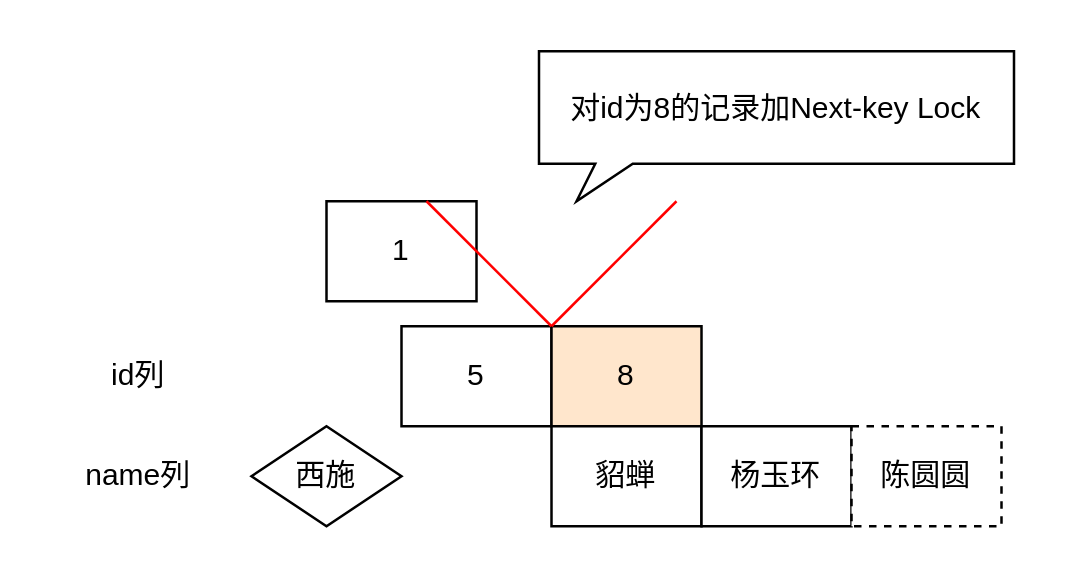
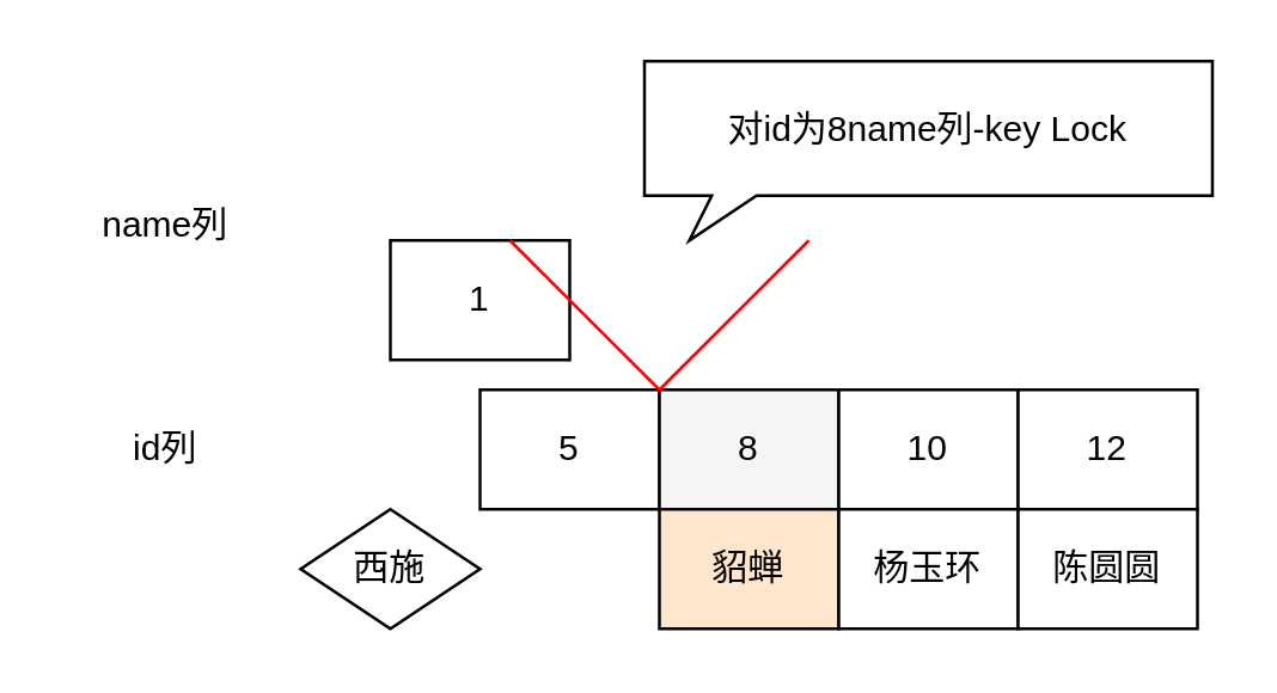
  <mxCell id="0" />
  <mxCell id="1" parent="0" />
  <mxCell id="2" value="id列" style="text;html=1;strokeColor=none;fillColor=none;align=center;verticalAlign=middle;whiteSpace=wrap;rounded=0;" vertex="1" parent="1"><mxGeometry x="20" y="140" width="70" height="20" as="geometry" /></mxCell>
- <mxCell id="3" value="name列" style="text;html=1;strokeColor=none;fillColor=none;align=center;verticalAlign=middle;whiteSpace=wrap;rounded=0;" vertex="1" parent="1"><mxGeometry x="20" y="180" width="70" height="20" as="geometry" /></mxCell>
+ <mxCell id="3" value="name列" style="text;html=1;strokeColor=none;fillColor=none;align=center;verticalAlign=middle;whiteSpace=wrap;rounded=0;" vertex="1" parent="1"><mxGeometry x="20" y="65" width="70" height="20" as="geometry" /></mxCell>
  <mxCell id="4" value="1" style="rounded=0;whiteSpace=wrap;html=1;fillColor=#ffffff;gradientColor=#ffffff;" vertex="1" parent="1"><mxGeometry x="130" y="80" width="60" height="40" as="geometry" /></mxCell>
  <mxCell id="5" value="&lt;span&gt;西施&lt;/span&gt;" style="rhombus;whiteSpace=wrap;html=1;fillColor=#ffffff;gradientColor=#ffffff;" vertex="1" parent="1"><mxGeometry x="100" y="170" width="60" height="40" as="geometry" /></mxCell>
  <mxCell id="6" value="5" style="rounded=0;whiteSpace=wrap;html=1;fillColor=#ffffff;gradientColor=#ffffff;" vertex="1" parent="1"><mxGeometry x="160" y="130" width="60" height="40" as="geometry" /></mxCell>
- <mxCell id="7" value="8" style="rounded=0;whiteSpace=wrap;html=1;gradientDirection=north;fillColor=#ffe6cc;" vertex="1" parent="1"><mxGeometry x="220" y="130" width="60" height="40" as="geometry" /></mxCell>
- <mxCell id="8" value="&lt;span&gt;貂蝉&lt;/span&gt;" style="rounded=0;whiteSpace=wrap;html=1;fillColor=#ffffff;" vertex="1" parent="1"><mxGeometry x="220" y="170" width="60" height="40" as="geometry" /></mxCell>
+ <mxCell id="7" value="8" style="rounded=0;whiteSpace=wrap;html=1;gradientDirection=north;fillColor=#f5f5f5;" vertex="1" parent="1"><mxGeometry x="220" y="130" width="60" height="40" as="geometry" /></mxCell>
+ <mxCell id="8" value="&lt;span&gt;貂蝉&lt;/span&gt;" style="rounded=0;whiteSpace=wrap;html=1;fillColor=#ffe6cc;" vertex="1" parent="1"><mxGeometry x="220" y="170" width="60" height="40" as="geometry" /></mxCell>
+ <mxCell id="9" value="10" style="rounded=0;whiteSpace=wrap;html=1;fillColor=#ffffff;gradientColor=#ffffff;" vertex="1" parent="1"><mxGeometry x="280" y="130" width="60" height="40" as="geometry" /></mxCell>
  <mxCell id="10" value="&lt;span&gt;杨玉环&lt;/span&gt;" style="rounded=0;whiteSpace=wrap;html=1;fillColor=#ffffff;gradientColor=#ffffff;" vertex="1" parent="1"><mxGeometry x="280" y="170" width="60" height="40" as="geometry" /></mxCell>
- <mxCell id="12" value="&lt;span&gt;陈圆圆&lt;/span&gt;" style="rounded=0;whiteSpace=wrap;html=1;fillColor=#ffffff;gradientColor=#ffffff;dashed=1;" vertex="1" parent="1"><mxGeometry x="340" y="170" width="60" height="40" as="geometry" /></mxCell>
- <mxCell id="13" value="对id为8的记录加Next-key Lock" style="whiteSpace=wrap;html=1;shape=mxgraph.basic.rectCallout;dx=30;dy=15;boundedLbl=1;rounded=0;strokeColor=#000000;fillColor=none;gradientColor=none;" vertex="1" parent="1"><mxGeometry x="215" y="20" width="190" height="60" as="geometry" /></mxCell>
+ <mxCell id="11" value="12" style="rounded=0;whiteSpace=wrap;html=1;fillColor=#ffffff;gradientColor=#ffffff;" vertex="1" parent="1"><mxGeometry x="340" y="130" width="60" height="40" as="geometry" /></mxCell>
+ <mxCell id="12" value="&lt;span&gt;陈圆圆&lt;/span&gt;" style="rounded=0;whiteSpace=wrap;html=1;fillColor=#ffffff;gradientColor=#ffffff;" vertex="1" parent="1"><mxGeometry x="340" y="170" width="60" height="40" as="geometry" /></mxCell>
+ <mxCell id="13" value="对id为8name列-key Lock" style="whiteSpace=wrap;html=1;shape=mxgraph.basic.rectCallout;dx=30;dy=15;boundedLbl=1;rounded=0;strokeColor=#000000;fillColor=none;gradientColor=none;" vertex="1" parent="1"><mxGeometry x="215" y="20" width="190" height="60" as="geometry" /></mxCell>
  <mxCell id="14" value="" style="endArrow=none;html=1;strokeColor=#FF0000;" edge="1" parent="1"><mxGeometry width="50" height="50" relative="1" as="geometry"><mxPoint x="220" y="130" as="sourcePoint" /><mxPoint x="270" y="80" as="targetPoint" /></mxGeometry></mxCell>
  <mxCell id="15" value="" style="endArrow=none;html=1;strokeColor=#FF0000;" edge="1" parent="1"><mxGeometry width="50" height="50" relative="1" as="geometry"><mxPoint x="220" y="130" as="sourcePoint" /><mxPoint x="170" y="80" as="targetPoint" /></mxGeometry></mxCell>
